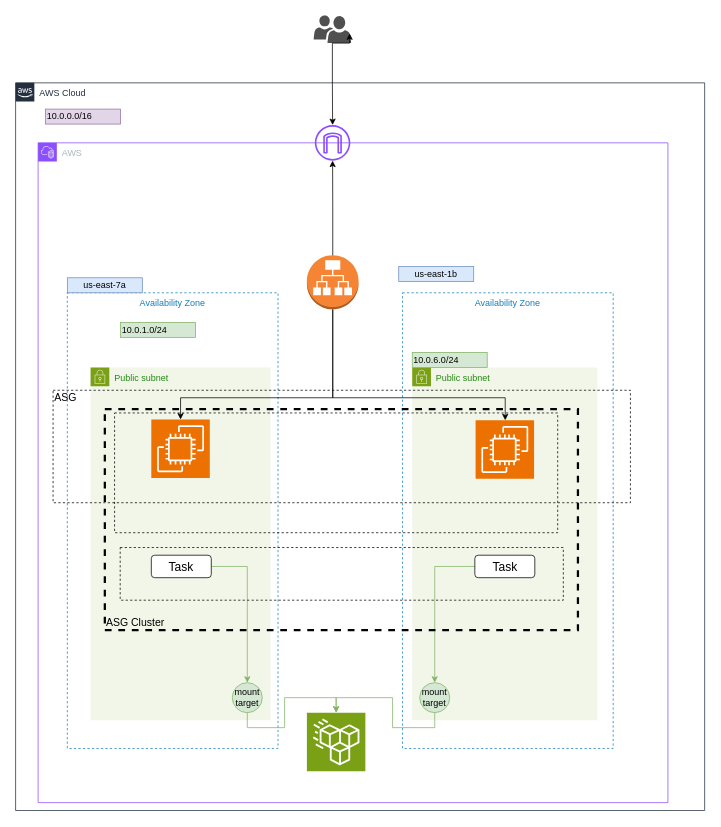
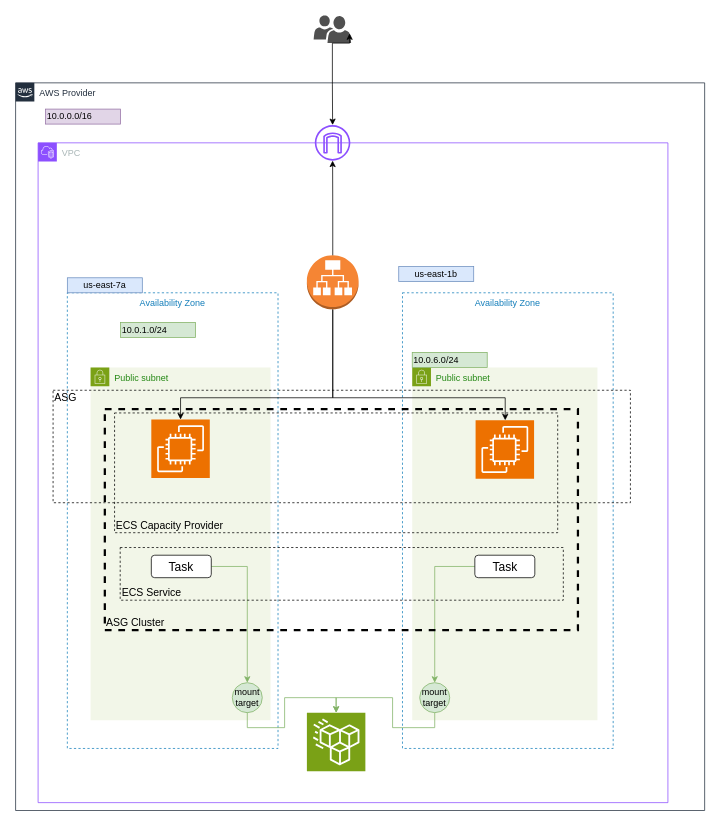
  <mxCell id="0" />
  <mxCell id="1" parent="0" />
- <mxCell id="2" value="AWS Cloud" style="points=[[0,0],[0.25,0],[0.5,0],[0.75,0],[1,0],[1,0.25],[1,0.5],[1,0.75],[1,1],[0.75,1],[0.5,1],[0.25,1],[0,1],[0,0.75],[0,0.5],[0,0.25]];outlineConnect=0;gradientColor=none;html=1;whiteSpace=wrap;fontSize=12;fontStyle=0;shape=mxgraph.aws4.group;grIcon=mxgraph.aws4.group_aws_cloud_alt;strokeColor=#232F3E;fillColor=none;verticalAlign=top;align=left;spacingLeft=30;fontColor=#232F3E;dashed=0;container=1;pointerEvents=0;collapsible=0;recursiveResize=0;" parent="1" vertex="1"><mxGeometry x="20" y="110" width="919" height="970.5" as="geometry" /></mxCell>
- <mxCell id="3" value="AWS" style="points=[[0,0],[0.25,0],[0.5,0],[0.75,0],[1,0],[1,0.25],[1,0.5],[1,0.75],[1,1],[0.75,1],[0.5,1],[0.25,1],[0,1],[0,0.75],[0,0.5],[0,0.25]];outlineConnect=0;gradientColor=none;html=1;whiteSpace=wrap;fontSize=12;fontStyle=0;container=1;pointerEvents=0;collapsible=0;recursiveResize=0;shape=mxgraph.aws4.group;grIcon=mxgraph.aws4.group_vpc2;strokeColor=#8C4FFF;fillColor=none;verticalAlign=top;align=left;spacingLeft=30;fontColor=#AAB7B8;dashed=0;" parent="2" vertex="1"><mxGeometry x="30" y="80" width="840" height="880" as="geometry" /></mxCell>
+ <mxCell id="2" value="AWS Provider" style="points=[[0,0],[0.25,0],[0.5,0],[0.75,0],[1,0],[1,0.25],[1,0.5],[1,0.75],[1,1],[0.75,1],[0.5,1],[0.25,1],[0,1],[0,0.75],[0,0.5],[0,0.25]];outlineConnect=0;gradientColor=none;html=1;whiteSpace=wrap;fontSize=12;fontStyle=0;shape=mxgraph.aws4.group;grIcon=mxgraph.aws4.group_aws_cloud_alt;strokeColor=#232F3E;fillColor=none;verticalAlign=top;align=left;spacingLeft=30;fontColor=#232F3E;dashed=0;container=1;pointerEvents=0;collapsible=0;recursiveResize=0;" parent="1" vertex="1"><mxGeometry x="20" y="110" width="919" height="970.5" as="geometry" /></mxCell>
+ <mxCell id="3" value="VPC" style="points=[[0,0],[0.25,0],[0.5,0],[0.75,0],[1,0],[1,0.25],[1,0.5],[1,0.75],[1,1],[0.75,1],[0.5,1],[0.25,1],[0,1],[0,0.75],[0,0.5],[0,0.25]];outlineConnect=0;gradientColor=none;html=1;whiteSpace=wrap;fontSize=12;fontStyle=0;container=1;pointerEvents=0;collapsible=0;recursiveResize=0;shape=mxgraph.aws4.group;grIcon=mxgraph.aws4.group_vpc2;strokeColor=#8C4FFF;fillColor=none;verticalAlign=top;align=left;spacingLeft=30;fontColor=#AAB7B8;dashed=0;" parent="2" vertex="1"><mxGeometry x="30" y="80" width="840" height="880" as="geometry" /></mxCell>
  <mxCell id="4" value="Availability Zone" style="fillColor=none;strokeColor=#147EBA;dashed=1;verticalAlign=top;fontStyle=0;fontColor=#147EBA;whiteSpace=wrap;html=1;" parent="3" vertex="1"><mxGeometry x="486" y="200" width="281" height="607.75" as="geometry" /></mxCell>
  <mxCell id="5" value="Availability Zone" style="fillColor=none;strokeColor=#147EBA;dashed=1;verticalAlign=top;fontStyle=0;fontColor=#147EBA;whiteSpace=wrap;html=1;" parent="3" vertex="1"><mxGeometry x="39" y="200" width="281" height="607.75" as="geometry" /></mxCell>
  <mxCell id="6" value="Public subnet" style="points=[[0,0],[0.25,0],[0.5,0],[0.75,0],[1,0],[1,0.25],[1,0.5],[1,0.75],[1,1],[0.75,1],[0.5,1],[0.25,1],[0,1],[0,0.75],[0,0.5],[0,0.25]];outlineConnect=0;gradientColor=none;html=1;whiteSpace=wrap;fontSize=12;fontStyle=0;container=1;pointerEvents=0;collapsible=0;recursiveResize=0;shape=mxgraph.aws4.group;grIcon=mxgraph.aws4.group_security_group;grStroke=0;strokeColor=#7AA116;fillColor=#F2F6E8;verticalAlign=top;align=left;spacingLeft=30;fontColor=#248814;dashed=0;" parent="3" vertex="1"><mxGeometry x="70" y="299.5" width="240" height="470.5" as="geometry" /></mxCell>
  <mxCell id="7" value="mount target" style="ellipse;whiteSpace=wrap;html=1;aspect=fixed;fillColor=#d5e8d4;strokeColor=#82b366;" parent="6" vertex="1"><mxGeometry x="189" y="420.5" width="40" height="40" as="geometry" /></mxCell>
  <mxCell id="8" value="" style="sketch=0;points=[[0,0,0],[0.25,0,0],[0.5,0,0],[0.75,0,0],[1,0,0],[0,1,0],[0.25,1,0],[0.5,1,0],[0.75,1,0],[1,1,0],[0,0.25,0],[0,0.5,0],[0,0.75,0],[1,0.25,0],[1,0.5,0],[1,0.75,0]];outlineConnect=0;fontColor=#232F3E;fillColor=#ED7100;strokeColor=#ffffff;dashed=0;verticalLabelPosition=bottom;verticalAlign=top;align=center;html=1;fontSize=12;fontStyle=0;aspect=fixed;shape=mxgraph.aws4.resourceIcon;resIcon=mxgraph.aws4.ec2;" vertex="1" parent="6"><mxGeometry x="81" y="69.5" width="78" height="78" as="geometry" /></mxCell>
  <mxCell id="9" style="edgeStyle=orthogonalEdgeStyle;rounded=0;orthogonalLoop=1;jettySize=auto;html=1;exitX=1;exitY=0.5;exitDx=0;exitDy=0;entryX=0.5;entryY=0;entryDx=0;entryDy=0;fillColor=#d5e8d4;strokeColor=#82b366;" edge="1" parent="6" source="10" target="7"><mxGeometry relative="1" as="geometry" /></mxCell>
  <mxCell id="10" value="&lt;font style=&quot;font-size: 16px;&quot;&gt;Task&lt;/font&gt;" style="rounded=1;whiteSpace=wrap;html=1;" vertex="1" parent="6"><mxGeometry x="81" y="250.5" width="80" height="30" as="geometry" /></mxCell>
  <mxCell id="11" value="10.0.1.0/24" style="text;html=1;align=left;verticalAlign=middle;whiteSpace=wrap;rounded=0;fillColor=#d5e8d4;strokeColor=#82b366;" parent="3" vertex="1"><mxGeometry x="110" y="239.5" width="100" height="20" as="geometry" /></mxCell>
  <mxCell id="12" value="us-east-7a" style="text;html=1;align=center;verticalAlign=middle;whiteSpace=wrap;rounded=0;fillColor=#dae8fc;strokeColor=#6c8ebf;" parent="3" vertex="1"><mxGeometry x="39" y="180" width="100" height="20" as="geometry" /></mxCell>
  <mxCell id="13" value="Public subnet" style="points=[[0,0],[0.25,0],[0.5,0],[0.75,0],[1,0],[1,0.25],[1,0.5],[1,0.75],[1,1],[0.75,1],[0.5,1],[0.25,1],[0,1],[0,0.75],[0,0.5],[0,0.25]];outlineConnect=0;gradientColor=none;html=1;whiteSpace=wrap;fontSize=12;fontStyle=0;container=1;pointerEvents=0;collapsible=0;recursiveResize=0;shape=mxgraph.aws4.group;grIcon=mxgraph.aws4.group_security_group;grStroke=0;strokeColor=#7AA116;fillColor=#F2F6E8;verticalAlign=top;align=left;spacingLeft=30;fontColor=#248814;dashed=0;" parent="3" vertex="1"><mxGeometry x="499" y="299.5" width="247" height="470.5" as="geometry" /></mxCell>
  <mxCell id="14" value="mount target" style="ellipse;whiteSpace=wrap;html=1;aspect=fixed;fillColor=#d5e8d4;strokeColor=#82b366;" parent="13" vertex="1"><mxGeometry x="10" y="420.5" width="40" height="40" as="geometry" /></mxCell>
  <mxCell id="15" style="edgeStyle=orthogonalEdgeStyle;rounded=0;orthogonalLoop=1;jettySize=auto;html=1;exitX=0;exitY=0.5;exitDx=0;exitDy=0;fillColor=#d5e8d4;strokeColor=#82b366;" edge="1" parent="13" source="16" target="14"><mxGeometry relative="1" as="geometry" /></mxCell>
  <mxCell id="16" value="&lt;font style=&quot;font-size: 16px;&quot;&gt;Task&lt;/font&gt;" style="rounded=1;whiteSpace=wrap;html=1;" vertex="1" parent="13"><mxGeometry x="83.5" y="250.5" width="80" height="30" as="geometry" /></mxCell>
  <mxCell id="17" value="10.0.6.0/24" style="text;html=1;align=left;verticalAlign=middle;whiteSpace=wrap;rounded=0;fillColor=#d5e8d4;strokeColor=#82b366;" parent="3" vertex="1"><mxGeometry x="499" y="279.5" width="100" height="20" as="geometry" /></mxCell>
  <mxCell id="18" value="us-east-1b" style="text;html=1;align=center;verticalAlign=middle;whiteSpace=wrap;rounded=0;fillColor=#dae8fc;strokeColor=#6c8ebf;" parent="3" vertex="1"><mxGeometry x="481" y="165" width="100" height="20" as="geometry" /></mxCell>
  <mxCell id="19" style="edgeStyle=orthogonalEdgeStyle;rounded=0;orthogonalLoop=1;jettySize=auto;html=1;exitX=0.5;exitY=1;exitDx=0;exitDy=0;exitPerimeter=0;" edge="1" parent="3" source="21" target="8"><mxGeometry relative="1" as="geometry"><Array as="points"><mxPoint x="393" y="340" /><mxPoint x="190" y="340" /></Array></mxGeometry></mxCell>
  <mxCell id="20" style="edgeStyle=orthogonalEdgeStyle;rounded=0;orthogonalLoop=1;jettySize=auto;html=1;exitX=0.5;exitY=1;exitDx=0;exitDy=0;exitPerimeter=0;" edge="1" parent="3" source="21" target="25"><mxGeometry relative="1" as="geometry"><Array as="points"><mxPoint x="393" y="340" /><mxPoint x="623" y="340" /></Array></mxGeometry></mxCell>
  <mxCell id="21" value="" style="outlineConnect=0;dashed=0;verticalLabelPosition=bottom;verticalAlign=top;align=center;html=1;shape=mxgraph.aws3.application_load_balancer;fillColor=#F58534;gradientColor=none;" parent="3" vertex="1"><mxGeometry x="358.5" y="150" width="69" height="72" as="geometry" /></mxCell>
  <mxCell id="22" value="" style="sketch=0;points=[[0,0,0],[0.25,0,0],[0.5,0,0],[0.75,0,0],[1,0,0],[0,1,0],[0.25,1,0],[0.5,1,0],[0.75,1,0],[1,1,0],[0,0.25,0],[0,0.5,0],[0,0.75,0],[1,0.25,0],[1,0.5,0],[1,0.75,0]];outlineConnect=0;fontColor=#232F3E;fillColor=#7AA116;strokeColor=#ffffff;dashed=0;verticalLabelPosition=bottom;verticalAlign=top;align=center;html=1;fontSize=12;fontStyle=0;aspect=fixed;shape=mxgraph.aws4.resourceIcon;resIcon=mxgraph.aws4.efs_standard;" parent="3" vertex="1"><mxGeometry x="358.5" y="760" width="78" height="78" as="geometry" /></mxCell>
  <mxCell id="23" value="&lt;font style=&quot;font-size: 14px;&quot;&gt;ASG&lt;/font&gt;" style="text;html=1;align=left;verticalAlign=middle;whiteSpace=wrap;rounded=0;" vertex="1" parent="3"><mxGeometry x="20" y="330" width="36" height="19.5" as="geometry" /></mxCell>
+ <mxCell id="24" value="&lt;font style=&quot;font-size: 14px;&quot;&gt;ECS Capacity Provider&lt;/font&gt;" style="text;html=1;align=left;verticalAlign=middle;whiteSpace=wrap;rounded=0;" vertex="1" parent="3"><mxGeometry x="102" y="500.5" width="198" height="19.5" as="geometry" /></mxCell>
  <mxCell id="25" value="" style="sketch=0;points=[[0,0,0],[0.25,0,0],[0.5,0,0],[0.75,0,0],[1,0,0],[0,1,0],[0.25,1,0],[0.5,1,0],[0.75,1,0],[1,1,0],[0,0.25,0],[0,0.5,0],[0,0.75,0],[1,0.25,0],[1,0.5,0],[1,0.75,0]];outlineConnect=0;fontColor=#232F3E;fillColor=#ED7100;strokeColor=#ffffff;dashed=0;verticalLabelPosition=bottom;verticalAlign=top;align=center;html=1;fontSize=12;fontStyle=0;aspect=fixed;shape=mxgraph.aws4.resourceIcon;resIcon=mxgraph.aws4.ec2;" vertex="1" parent="3"><mxGeometry x="583.5" y="370" width="78" height="78" as="geometry" /></mxCell>
+ <mxCell id="26" value="&lt;font style=&quot;font-size: 14px;&quot;&gt;ECS Service&lt;/font&gt;" style="text;html=1;align=left;verticalAlign=middle;whiteSpace=wrap;rounded=0;" vertex="1" parent="3"><mxGeometry x="109.5" y="590.5" width="198" height="19.5" as="geometry" /></mxCell>
  <mxCell id="27" style="edgeStyle=orthogonalEdgeStyle;rounded=0;orthogonalLoop=1;jettySize=auto;html=1;exitX=0.5;exitY=1;exitDx=0;exitDy=0;entryX=0.5;entryY=0;entryDx=0;entryDy=0;entryPerimeter=0;fillColor=#d5e8d4;strokeColor=#82b366;" edge="1" parent="3" source="7" target="22"><mxGeometry relative="1" as="geometry" /></mxCell>
  <mxCell id="28" style="edgeStyle=orthogonalEdgeStyle;rounded=0;orthogonalLoop=1;jettySize=auto;html=1;exitX=0.5;exitY=1;exitDx=0;exitDy=0;entryX=0.5;entryY=0;entryDx=0;entryDy=0;entryPerimeter=0;fillColor=#d5e8d4;strokeColor=#82b366;" edge="1" parent="3" source="14" target="22"><mxGeometry relative="1" as="geometry" /></mxCell>
  <mxCell id="29" value="" style="rounded=0;whiteSpace=wrap;html=1;fillColor=none;dashed=1;" vertex="1" parent="3"><mxGeometry x="109.5" y="539.75" width="591" height="70.25" as="geometry" /></mxCell>
  <mxCell id="30" value="" style="rounded=0;whiteSpace=wrap;html=1;fillColor=none;dashed=1;" vertex="1" parent="3"><mxGeometry x="102" y="360.25" width="591" height="159.75" as="geometry" /></mxCell>
  <mxCell id="31" value="" style="rounded=0;whiteSpace=wrap;html=1;gradientColor=none;fillColor=none;dashed=1;strokeWidth=3;" vertex="1" parent="3"><mxGeometry x="89" y="355" width="631" height="295" as="geometry" /></mxCell>
  <mxCell id="32" value="&lt;font style=&quot;font-size: 14px;&quot;&gt;ASG Cluster&lt;/font&gt;" style="text;html=1;align=left;verticalAlign=middle;whiteSpace=wrap;rounded=0;" vertex="1" parent="3"><mxGeometry x="89" y="630.5" width="81" height="19.5" as="geometry" /></mxCell>
  <mxCell id="33" value="" style="rounded=0;whiteSpace=wrap;html=1;fillColor=none;dashed=1;" vertex="1" parent="3"><mxGeometry x="20" y="330" width="770" height="150" as="geometry" /></mxCell>
  <mxCell id="34" value="10.0.0.0/16" style="text;html=1;align=left;verticalAlign=middle;whiteSpace=wrap;rounded=0;fillColor=#e1d5e7;strokeColor=#9673a6;" parent="2" vertex="1"><mxGeometry x="40" y="35" width="100" height="20" as="geometry" /></mxCell>
  <mxCell id="35" value="" style="sketch=0;outlineConnect=0;fontColor=#232F3E;gradientColor=none;fillColor=#8C4FFF;strokeColor=none;dashed=0;verticalLabelPosition=bottom;verticalAlign=top;align=center;html=1;fontSize=12;fontStyle=0;aspect=fixed;pointerEvents=1;shape=mxgraph.aws4.internet_gateway;" parent="2" vertex="1"><mxGeometry x="399" y="56.25" width="47.5" height="47.5" as="geometry" /></mxCell>
  <mxCell id="36" style="edgeStyle=orthogonalEdgeStyle;rounded=0;orthogonalLoop=1;jettySize=auto;html=1;exitX=0.5;exitY=0;exitDx=0;exitDy=0;exitPerimeter=0;" parent="2" source="21" target="35" edge="1"><mxGeometry relative="1" as="geometry" /></mxCell>
  <mxCell id="37" style="edgeStyle=orthogonalEdgeStyle;rounded=0;orthogonalLoop=1;jettySize=auto;html=1;exitX=0.5;exitY=1;exitDx=0;exitDy=0;exitPerimeter=0;" parent="1" source="38" target="35" edge="1"><mxGeometry relative="1" as="geometry" /></mxCell>
  <mxCell id="38" value="" style="sketch=0;pointerEvents=1;shadow=0;dashed=0;html=1;strokeColor=none;labelPosition=center;verticalLabelPosition=bottom;verticalAlign=top;align=center;fillColor=#505050;shape=mxgraph.mscae.intune.user_group" parent="1" vertex="1"><mxGeometry x="417.5" y="20" width="50" height="37" as="geometry" /></mxCell>
  <mxCell id="39" style="edgeStyle=orthogonalEdgeStyle;rounded=0;orthogonalLoop=1;jettySize=auto;html=1;exitX=0.5;exitY=1;exitDx=0;exitDy=0;exitPerimeter=0;entryX=0.96;entryY=0.65;entryDx=0;entryDy=0;entryPerimeter=0;" parent="1" source="38" target="38" edge="1"><mxGeometry relative="1" as="geometry" /></mxCell>
